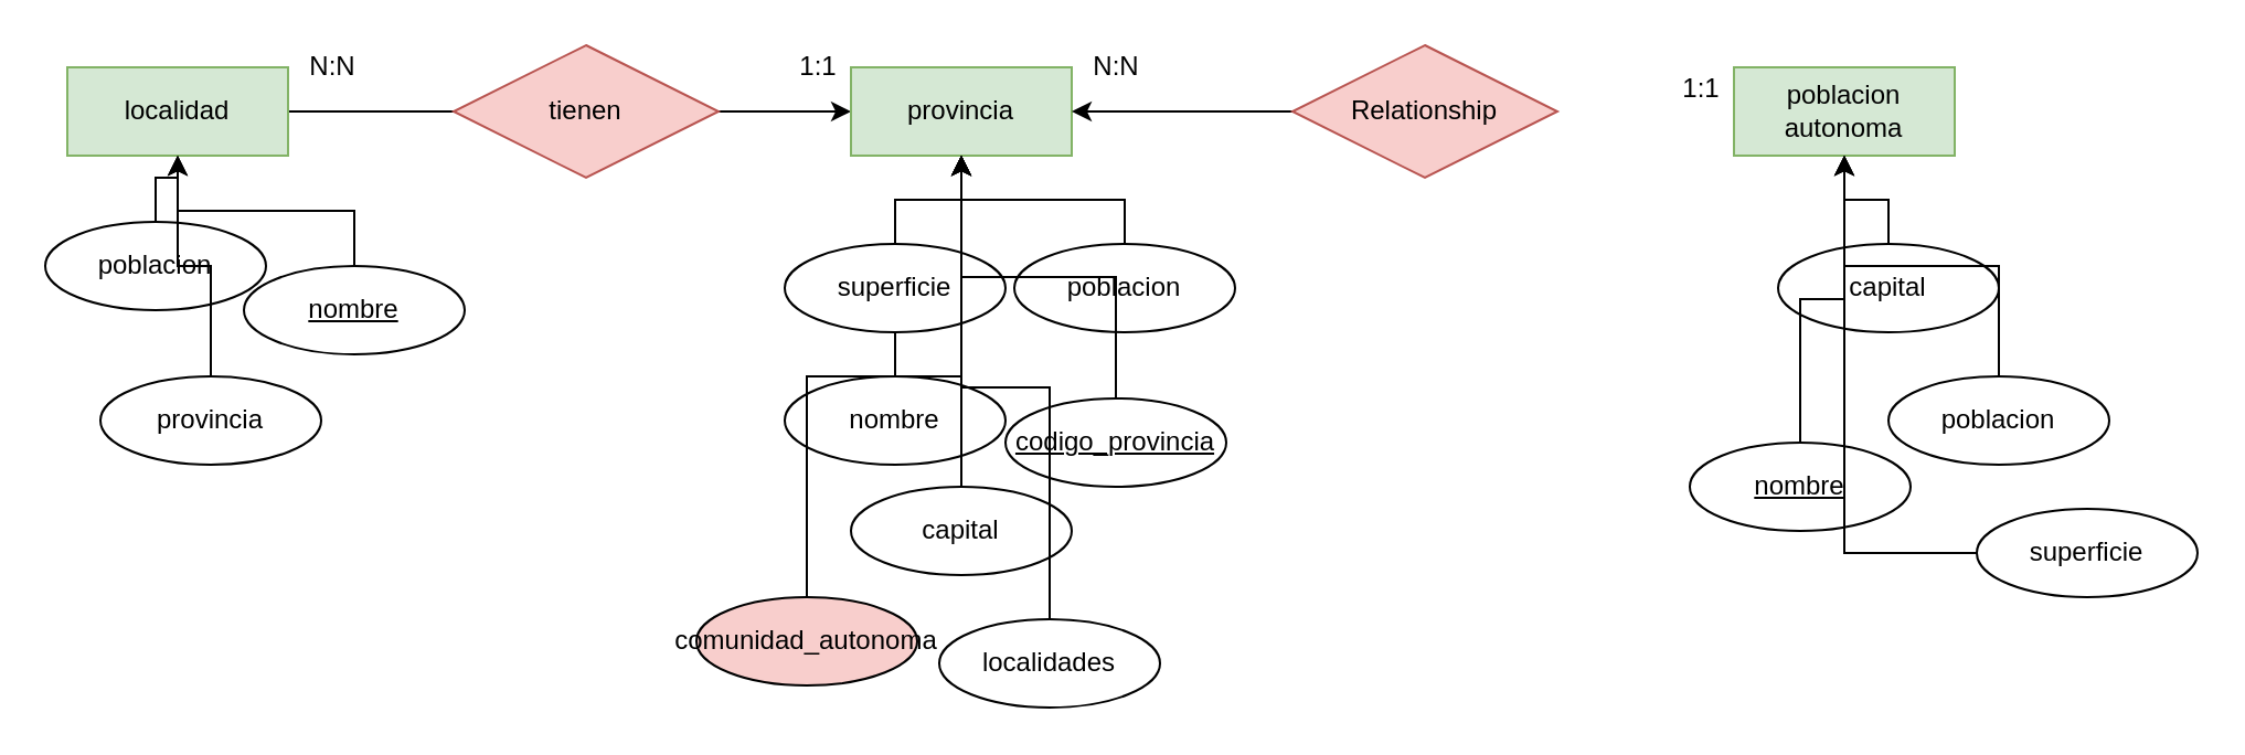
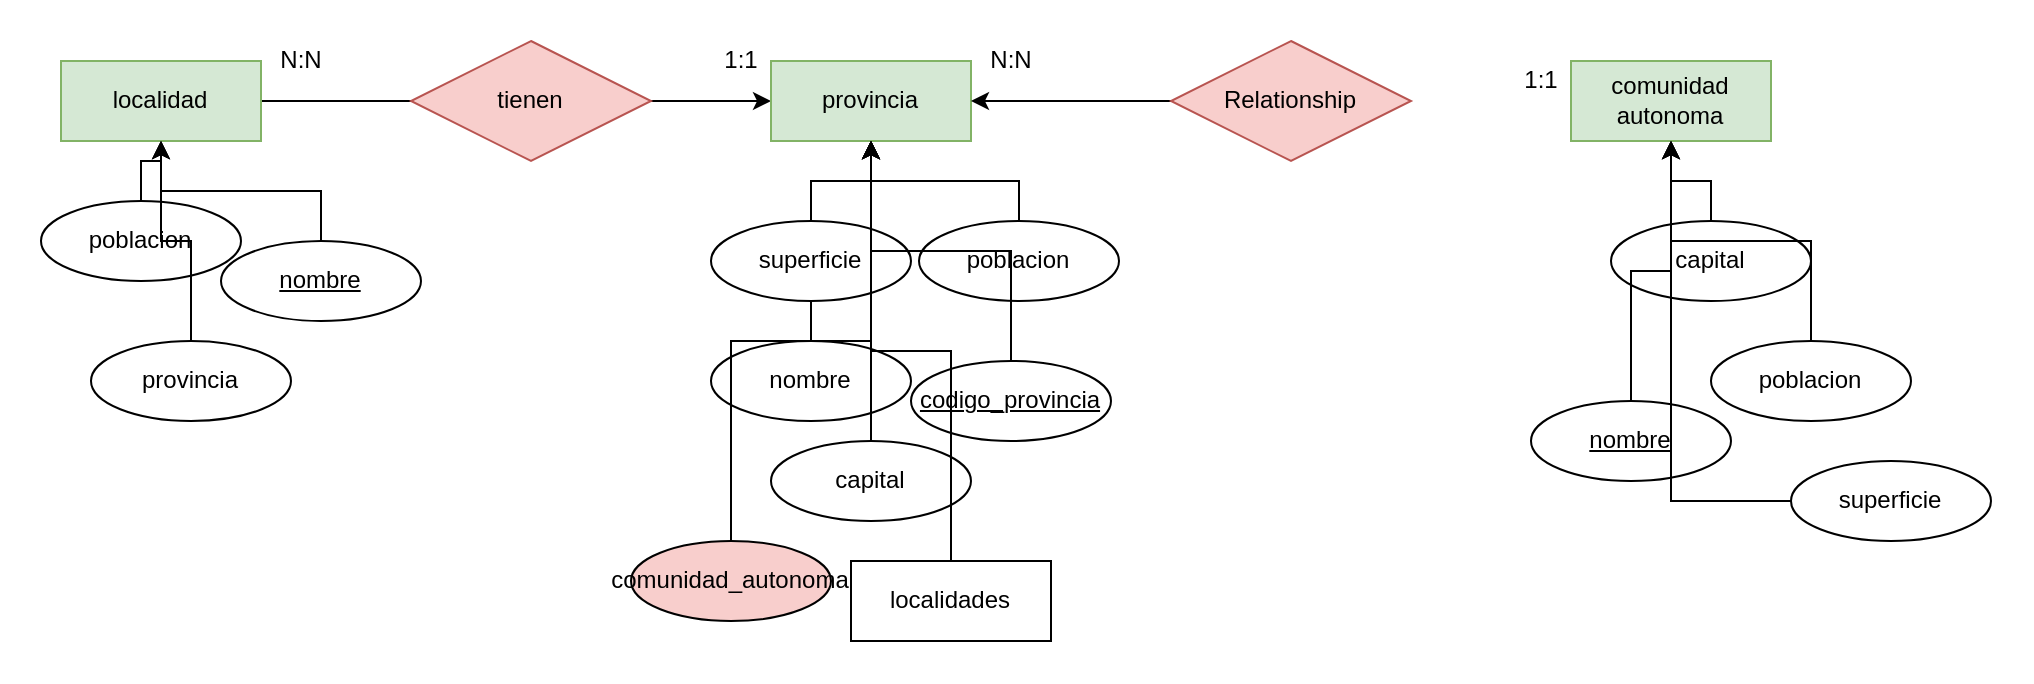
  <mxCell id="0" />
  <mxCell id="1" parent="0" />
  <mxCell id="2" style="edgeStyle=orthogonalEdgeStyle;rounded=0;orthogonalLoop=1;jettySize=auto;html=1;" parent="1" source="3" target="4" edge="1"><mxGeometry relative="1" as="geometry"><mxPoint x="35" y="50" as="targetPoint" /></mxGeometry></mxCell>
  <mxCell id="3" value="localidad" style="whiteSpace=wrap;html=1;align=center;fillColor=#d5e8d4;strokeColor=#82b366;" parent="1" vertex="1"><mxGeometry x="30" y="30" width="100" height="40" as="geometry" /></mxCell>
  <mxCell id="4" value="provincia" style="whiteSpace=wrap;html=1;align=center;fillColor=#d5e8d4;strokeColor=#82b366;" parent="1" vertex="1"><mxGeometry x="385" y="30" width="100" height="40" as="geometry" /></mxCell>
- <mxCell id="5" value="poblacion autonoma" style="whiteSpace=wrap;html=1;align=center;fillColor=#d5e8d4;strokeColor=#82b366;" parent="1" vertex="1"><mxGeometry x="785" y="30" width="100" height="40" as="geometry" /></mxCell>
+ <mxCell id="5" value="comunidad autonoma" style="whiteSpace=wrap;html=1;align=center;fillColor=#d5e8d4;strokeColor=#82b366;" parent="1" vertex="1"><mxGeometry x="785" y="30" width="100" height="40" as="geometry" /></mxCell>
  <mxCell id="6" style="edgeStyle=orthogonalEdgeStyle;rounded=0;orthogonalLoop=1;jettySize=auto;html=1;" parent="1" source="7" target="3" edge="1"><mxGeometry relative="1" as="geometry" /></mxCell>
  <mxCell id="7" value="&lt;u&gt;nombre&lt;/u&gt;" style="ellipse;whiteSpace=wrap;html=1;align=center;" parent="1" vertex="1"><mxGeometry x="110" y="120" width="100" height="40" as="geometry" /></mxCell>
  <mxCell id="8" style="edgeStyle=orthogonalEdgeStyle;rounded=0;orthogonalLoop=1;jettySize=auto;html=1;" parent="1" source="9" target="3" edge="1"><mxGeometry relative="1" as="geometry" /></mxCell>
  <mxCell id="9" value="poblacion" style="ellipse;whiteSpace=wrap;html=1;align=center;" parent="1" vertex="1"><mxGeometry x="20" y="100" width="100" height="40" as="geometry" /></mxCell>
  <mxCell id="10" style="edgeStyle=orthogonalEdgeStyle;rounded=0;orthogonalLoop=1;jettySize=auto;html=1;" parent="1" source="11" target="4" edge="1"><mxGeometry relative="1" as="geometry" /></mxCell>
  <mxCell id="11" value="nombre" style="ellipse;whiteSpace=wrap;html=1;align=center;" parent="1" vertex="1"><mxGeometry x="355" y="170" width="100" height="40" as="geometry" /></mxCell>
  <mxCell id="12" style="edgeStyle=orthogonalEdgeStyle;rounded=0;orthogonalLoop=1;jettySize=auto;html=1;" parent="1" source="13" target="4" edge="1"><mxGeometry relative="1" as="geometry" /></mxCell>
  <mxCell id="13" value="poblacion" style="ellipse;whiteSpace=wrap;html=1;align=center;" parent="1" vertex="1"><mxGeometry x="459" y="110" width="100" height="40" as="geometry" /></mxCell>
  <mxCell id="14" style="edgeStyle=orthogonalEdgeStyle;rounded=0;orthogonalLoop=1;jettySize=auto;html=1;" parent="1" source="15" target="4" edge="1"><mxGeometry relative="1" as="geometry" /></mxCell>
  <mxCell id="15" value="superficie" style="ellipse;whiteSpace=wrap;html=1;align=center;" parent="1" vertex="1"><mxGeometry x="355" y="110" width="100" height="40" as="geometry" /></mxCell>
  <mxCell id="16" style="edgeStyle=orthogonalEdgeStyle;rounded=0;orthogonalLoop=1;jettySize=auto;html=1;" parent="1" source="17" target="4" edge="1"><mxGeometry relative="1" as="geometry" /></mxCell>
  <mxCell id="17" value="&lt;u&gt;codigo_provincia&lt;/u&gt;" style="ellipse;whiteSpace=wrap;html=1;align=center;" parent="1" vertex="1"><mxGeometry x="455" y="180" width="100" height="40" as="geometry" /></mxCell>
  <mxCell id="18" style="edgeStyle=orthogonalEdgeStyle;rounded=0;orthogonalLoop=1;jettySize=auto;html=1;" parent="1" source="19" target="5" edge="1"><mxGeometry relative="1" as="geometry" /></mxCell>
  <mxCell id="19" value="capital" style="ellipse;whiteSpace=wrap;html=1;align=center;" parent="1" vertex="1"><mxGeometry x="805" y="110" width="100" height="40" as="geometry" /></mxCell>
  <mxCell id="20" style="edgeStyle=orthogonalEdgeStyle;rounded=0;orthogonalLoop=1;jettySize=auto;html=1;" parent="1" source="21" target="4" edge="1"><mxGeometry relative="1" as="geometry" /></mxCell>
  <mxCell id="21" value="capital" style="ellipse;whiteSpace=wrap;html=1;align=center;" parent="1" vertex="1"><mxGeometry x="385" y="220" width="100" height="40" as="geometry" /></mxCell>
  <mxCell id="22" style="edgeStyle=orthogonalEdgeStyle;rounded=0;orthogonalLoop=1;jettySize=auto;html=1;" parent="1" source="23" target="5" edge="1"><mxGeometry relative="1" as="geometry" /></mxCell>
  <mxCell id="23" value="&lt;u&gt;nombre&lt;/u&gt;" style="ellipse;whiteSpace=wrap;html=1;align=center;" parent="1" vertex="1"><mxGeometry x="765" y="200" width="100" height="40" as="geometry" /></mxCell>
  <mxCell id="24" style="edgeStyle=orthogonalEdgeStyle;rounded=0;orthogonalLoop=1;jettySize=auto;html=1;" parent="1" source="25" target="5" edge="1"><mxGeometry relative="1" as="geometry" /></mxCell>
  <mxCell id="25" value="poblacion" style="ellipse;whiteSpace=wrap;html=1;align=center;" parent="1" vertex="1"><mxGeometry x="855" y="170" width="100" height="40" as="geometry" /></mxCell>
  <mxCell id="26" style="edgeStyle=orthogonalEdgeStyle;rounded=0;orthogonalLoop=1;jettySize=auto;html=1;" parent="1" source="27" target="5" edge="1"><mxGeometry relative="1" as="geometry" /></mxCell>
  <mxCell id="27" value="superficie" style="ellipse;whiteSpace=wrap;html=1;align=center;" parent="1" vertex="1"><mxGeometry x="895" y="230" width="100" height="40" as="geometry" /></mxCell>
  <mxCell id="28" value="tienen" style="shape=rhombus;perimeter=rhombusPerimeter;whiteSpace=wrap;html=1;align=center;fillColor=#f8cecc;strokeColor=#b85450;" parent="1" vertex="1"><mxGeometry x="205" y="20" width="120" height="60" as="geometry" /></mxCell>
  <mxCell id="29" style="edgeStyle=orthogonalEdgeStyle;rounded=0;orthogonalLoop=1;jettySize=auto;html=1;entryX=1;entryY=0.5;entryDx=0;entryDy=0;" parent="1" source="30" target="4" edge="1"><mxGeometry relative="1" as="geometry"><mxPoint x="545" y="50" as="targetPoint" /></mxGeometry></mxCell>
  <mxCell id="30" value="Relationship" style="shape=rhombus;perimeter=rhombusPerimeter;whiteSpace=wrap;html=1;align=center;fillColor=#f8cecc;strokeColor=#b85450;" parent="1" vertex="1"><mxGeometry x="585" y="20" width="120" height="60" as="geometry" /></mxCell>
  <mxCell id="31" value="1:1" style="text;html=1;resizable=0;autosize=1;align=center;verticalAlign=middle;points=[];fillColor=none;strokeColor=none;rounded=0;" parent="1" vertex="1"><mxGeometry x="355" y="20" width="30" height="20" as="geometry" /></mxCell>
  <mxCell id="32" value="N:N" style="text;html=1;resizable=0;autosize=1;align=center;verticalAlign=middle;points=[];fillColor=none;strokeColor=none;rounded=0;" parent="1" vertex="1"><mxGeometry x="130" y="20" width="40" height="20" as="geometry" /></mxCell>
  <mxCell id="33" value="1:1" style="text;html=1;resizable=0;autosize=1;align=center;verticalAlign=middle;points=[];fillColor=none;strokeColor=none;rounded=0;" parent="1" vertex="1"><mxGeometry x="755" y="30" width="30" height="20" as="geometry" /></mxCell>
  <mxCell id="34" value="N:N" style="text;html=1;resizable=0;autosize=1;align=center;verticalAlign=middle;points=[];fillColor=none;strokeColor=none;rounded=0;" parent="1" vertex="1"><mxGeometry x="485" y="20" width="40" height="20" as="geometry" /></mxCell>
  <mxCell id="35" style="edgeStyle=orthogonalEdgeStyle;rounded=0;orthogonalLoop=1;jettySize=auto;html=1;" parent="1" source="36" target="3" edge="1"><mxGeometry relative="1" as="geometry" /></mxCell>
  <mxCell id="36" value="provincia" style="ellipse;whiteSpace=wrap;html=1;align=center;" parent="1" vertex="1"><mxGeometry y="170" width="100" height="40" as="geometry" x="45" /></mxCell>
  <mxCell id="37" style="edgeStyle=orthogonalEdgeStyle;rounded=0;orthogonalLoop=1;jettySize=auto;html=1;" parent="1" source="38" target="4" edge="1"><mxGeometry relative="1" as="geometry" /></mxCell>
- <mxCell id="38" value="localidades" style="ellipse;whiteSpace=wrap;html=1;align=center;" parent="1" vertex="1"><mxGeometry x="425" y="280" width="100" height="40" as="geometry" /></mxCell>
+ <mxCell id="38" value="localidades" style="whiteSpace=wrap;html=1;align=center;rounded=0;" parent="1" vertex="1"><mxGeometry x="425" y="280" width="100" height="40" as="geometry" /></mxCell>
  <mxCell id="39" style="edgeStyle=orthogonalEdgeStyle;rounded=0;orthogonalLoop=1;jettySize=auto;html=1;" parent="1" source="40" target="4" edge="1"><mxGeometry relative="1" as="geometry" /></mxCell>
  <mxCell id="40" value="comunidad_autonoma" style="ellipse;whiteSpace=wrap;html=1;align=center;fillColor=#f8cecc;" parent="1" vertex="1"><mxGeometry x="315" y="270" width="100" height="40" as="geometry" /></mxCell>
